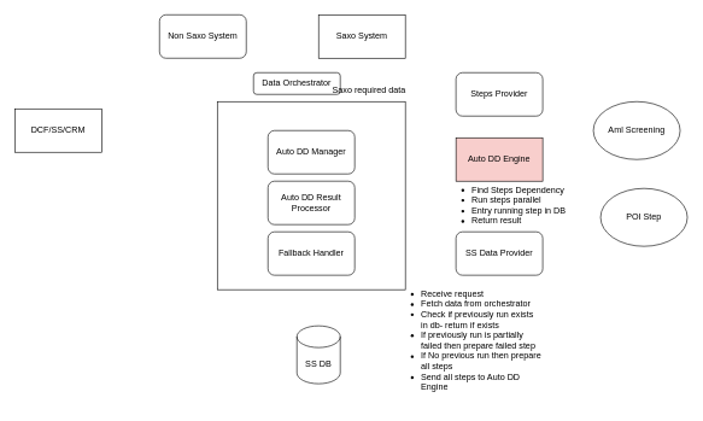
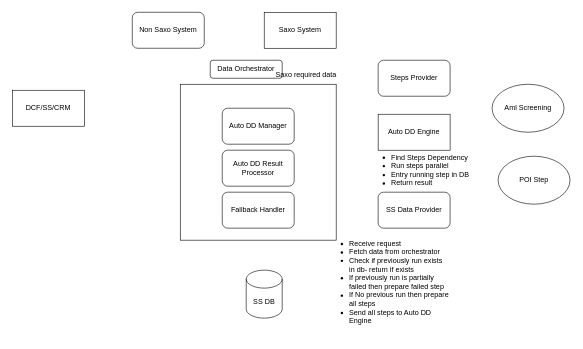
  <mxCell id="0" />
  <mxCell id="1" parent="0" />
  <mxCell id="2" value="DCF/SS/CRM" style="rounded=0;whiteSpace=wrap;html=1;" vertex="1" parent="1"><mxGeometry x="20" y="150" width="120" height="60" as="geometry" /></mxCell>
  <mxCell id="3" value="" style="whiteSpace=wrap;html=1;aspect=fixed;" vertex="1" parent="1"><mxGeometry x="300" y="140" width="260" height="260" as="geometry" /></mxCell>
  <mxCell id="4" value="Auto DD Manager" style="rounded=1;whiteSpace=wrap;html=1;" vertex="1" parent="1"><mxGeometry x="370" y="180" width="120" height="60" as="geometry" /></mxCell>
  <mxCell id="5" value="Auto DD Result Processor" style="rounded=1;whiteSpace=wrap;html=1;" vertex="1" parent="1"><mxGeometry x="370" y="250" width="120" height="60" as="geometry" /></mxCell>
  <mxCell id="6" value="Fallback Handler" style="rounded=1;whiteSpace=wrap;html=1;" vertex="1" parent="1"><mxGeometry x="370" y="320" width="120" height="60" as="geometry" /></mxCell>
  <mxCell id="7" value="Saxo System" style="rounded=0;whiteSpace=wrap;html=1;" vertex="1" parent="1"><mxGeometry x="440" y="20" width="120" height="60" as="geometry" /></mxCell>
  <mxCell id="8" value="Non Saxo System" style="rounded=1;whiteSpace=wrap;html=1;" vertex="1" parent="1"><mxGeometry x="220" y="20" width="120" height="60" as="geometry" /></mxCell>
  <mxCell id="9" value="Data Orchestrator" style="rounded=1;whiteSpace=wrap;html=1;" vertex="1" parent="1"><mxGeometry x="350" y="100" width="120" height="30" as="geometry" /></mxCell>
- <mxCell id="10" value="Auto DD Engine" style="rounded=0;whiteSpace=wrap;html=1;fillColor=#f8cecc;" vertex="1" parent="1"><mxGeometry x="630" y="190" width="120" height="60" as="geometry" /></mxCell>
+ <mxCell id="10" value="Auto DD Engine" style="rounded=0;whiteSpace=wrap;html=1;" vertex="1" parent="1"><mxGeometry x="630" y="190" width="120" height="60" as="geometry" /></mxCell>
  <mxCell id="11" value="SS DB" style="shape=cylinder3;whiteSpace=wrap;html=1;boundedLbl=1;backgroundOutline=1;size=15;" vertex="1" parent="1"><mxGeometry x="410" y="450" width="60" height="80" as="geometry" /></mxCell>
  <mxCell id="12" value="&lt;ul&gt;&lt;li&gt;&lt;span style=&quot;background-color: initial;&quot;&gt;Find Steps Dependency&lt;/span&gt;&lt;/li&gt;&lt;li&gt;&lt;span style=&quot;background-color: initial;&quot;&gt;Run steps parallel&lt;/span&gt;&lt;/li&gt;&lt;li&gt;Entry running step in DB&lt;/li&gt;&lt;li&gt;Return result&lt;/li&gt;&lt;/ul&gt;" style="text;html=1;strokeColor=none;fillColor=none;align=left;verticalAlign=middle;whiteSpace=wrap;rounded=0;" vertex="1" parent="1"><mxGeometry x="610" y="255" width="200" height="55" as="geometry" /></mxCell>
  <mxCell id="13" value="Saxo required data" style="text;html=1;strokeColor=none;fillColor=none;align=center;verticalAlign=middle;whiteSpace=wrap;rounded=0;" vertex="1" parent="1"><mxGeometry x="440" y="110" width="140" height="30" as="geometry" /></mxCell>
  <mxCell id="14" value="&lt;blockquote style=&quot;margin: 0 0 0 40px; border: none; padding: 0px;&quot;&gt;&lt;/blockquote&gt;&lt;ul&gt;&lt;li&gt;&lt;span style=&quot;background-color: initial;&quot;&gt;Receive request&amp;nbsp;&lt;/span&gt;&lt;/li&gt;&lt;li&gt;&lt;span style=&quot;background-color: initial;&quot;&gt;Fetch data from orchestrator&lt;/span&gt;&lt;/li&gt;&lt;li&gt;&lt;span style=&quot;background-color: initial;&quot;&gt;Check if previously run exists in db- return if exists&lt;/span&gt;&lt;/li&gt;&lt;li&gt;&lt;span style=&quot;background-color: initial;&quot;&gt;If previously run is partially failed then prepare failed step&lt;/span&gt;&lt;/li&gt;&lt;li&gt;&lt;span style=&quot;background-color: initial;&quot;&gt;If No previous run then prepare all steps&lt;/span&gt;&lt;/li&gt;&lt;li&gt;&lt;span style=&quot;background-color: initial;&quot;&gt;Send all steps to Auto DD Engine&lt;/span&gt;&lt;/li&gt;&lt;/ul&gt;&lt;blockquote style=&quot;margin: 0 0 0 40px; border: none; padding: 0px;&quot;&gt;&lt;/blockquote&gt;&lt;blockquote style=&quot;margin: 0 0 0 40px; border: none; padding: 0px;&quot;&gt;&lt;/blockquote&gt;&lt;blockquote style=&quot;margin: 0 0 0 40px; border: none; padding: 0px;&quot;&gt;&lt;/blockquote&gt;" style="text;html=1;strokeColor=none;fillColor=none;align=left;verticalAlign=middle;whiteSpace=wrap;rounded=0;" vertex="1" parent="1"><mxGeometry x="540" y="380" width="210" height="180" as="geometry" /></mxCell>
  <mxCell id="15" value="Steps Provider" style="rounded=1;whiteSpace=wrap;html=1;" vertex="1" parent="1"><mxGeometry x="630" y="100" width="120" height="60" as="geometry" /></mxCell>
  <mxCell id="16" value="SS Data Provider" style="rounded=1;whiteSpace=wrap;html=1;" vertex="1" parent="1"><mxGeometry x="630" y="320" width="120" height="60" as="geometry" /></mxCell>
  <mxCell id="17" value="Aml Screening" style="ellipse;whiteSpace=wrap;html=1;" vertex="1" parent="1"><mxGeometry x="820" y="140" width="120" height="80" as="geometry" /></mxCell>
  <mxCell id="18" value="POI Step" style="ellipse;whiteSpace=wrap;html=1;" vertex="1" parent="1"><mxGeometry x="830" y="260" width="120" height="80" as="geometry" /></mxCell>
